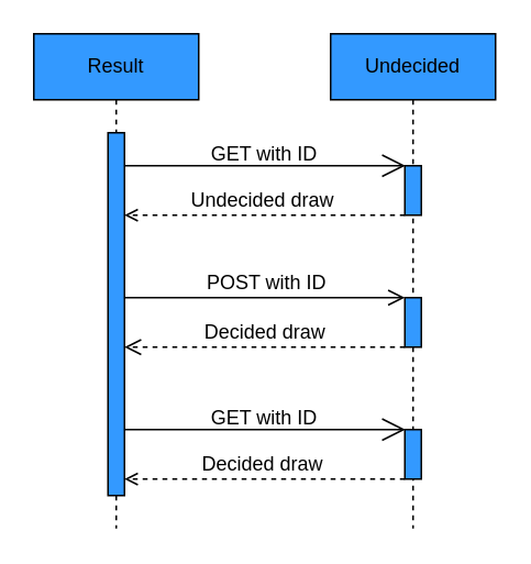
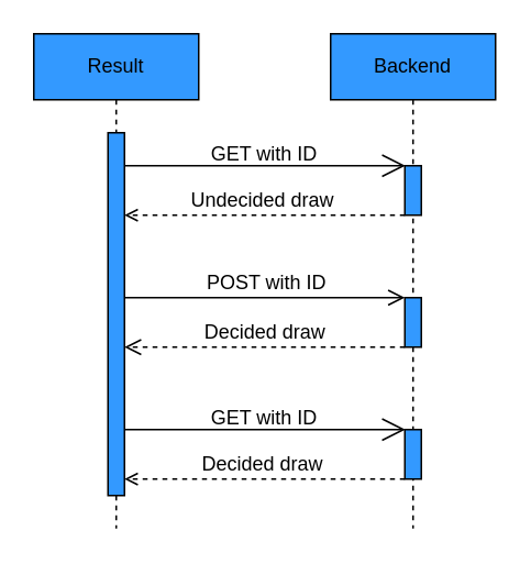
  <mxCell id="0" />
  <mxCell id="1" parent="0" />
  <mxCell id="2" value="Result" style="shape=umlLifeline;perimeter=lifelinePerimeter;whiteSpace=wrap;html=1;container=0;dropTarget=0;collapsible=0;recursiveResize=0;outlineConnect=0;portConstraint=eastwest;newEdgeStyle={&quot;edgeStyle&quot;:&quot;elbowEdgeStyle&quot;,&quot;elbow&quot;:&quot;vertical&quot;,&quot;curved&quot;:0,&quot;rounded&quot;:0};fontSize=12;fillColor=#3399FF;" parent="1" vertex="1"><mxGeometry x="20" y="20" width="100" height="300" as="geometry" /></mxCell>
  <mxCell id="3" value="" style="html=1;points=[];perimeter=orthogonalPerimeter;outlineConnect=0;targetShapes=umlLifeline;portConstraint=eastwest;newEdgeStyle={&quot;edgeStyle&quot;:&quot;elbowEdgeStyle&quot;,&quot;elbow&quot;:&quot;vertical&quot;,&quot;curved&quot;:0,&quot;rounded&quot;:0};fontSize=12;fillColor=#3399FF;" parent="2" vertex="1"><mxGeometry x="45" y="60" width="10" height="220" as="geometry" /></mxCell>
- <mxCell id="4" value="Undecided" style="shape=umlLifeline;perimeter=lifelinePerimeter;whiteSpace=wrap;html=1;container=0;dropTarget=0;collapsible=0;recursiveResize=0;outlineConnect=0;portConstraint=eastwest;newEdgeStyle={&quot;edgeStyle&quot;:&quot;elbowEdgeStyle&quot;,&quot;elbow&quot;:&quot;vertical&quot;,&quot;curved&quot;:0,&quot;rounded&quot;:0};fontSize=12;strokeColor=#000000;fillColor=#3399FF;" parent="1" vertex="1"><mxGeometry x="200" y="20" width="100" height="300" as="geometry" /></mxCell>
+ <mxCell id="4" value="Backend" style="shape=umlLifeline;perimeter=lifelinePerimeter;whiteSpace=wrap;html=1;container=0;dropTarget=0;collapsible=0;recursiveResize=0;outlineConnect=0;portConstraint=eastwest;newEdgeStyle={&quot;edgeStyle&quot;:&quot;elbowEdgeStyle&quot;,&quot;elbow&quot;:&quot;vertical&quot;,&quot;curved&quot;:0,&quot;rounded&quot;:0};fontSize=12;strokeColor=#000000;fillColor=#3399FF;" parent="1" vertex="1"><mxGeometry x="200" y="20" width="100" height="300" as="geometry" /></mxCell>
  <mxCell id="5" value="" style="html=1;points=[];perimeter=orthogonalPerimeter;outlineConnect=0;targetShapes=umlLifeline;portConstraint=eastwest;newEdgeStyle={&quot;edgeStyle&quot;:&quot;elbowEdgeStyle&quot;,&quot;elbow&quot;:&quot;vertical&quot;,&quot;curved&quot;:0,&quot;rounded&quot;:0};fontSize=12;fillColor=#3399FF;" parent="4" vertex="1"><mxGeometry x="45" y="80" width="10" height="30" as="geometry" /></mxCell>
  <mxCell id="6" value="" style="html=1;points=[];perimeter=orthogonalPerimeter;outlineConnect=0;targetShapes=umlLifeline;portConstraint=eastwest;newEdgeStyle={&quot;edgeStyle&quot;:&quot;elbowEdgeStyle&quot;,&quot;elbow&quot;:&quot;vertical&quot;,&quot;curved&quot;:0,&quot;rounded&quot;:0};fontSize=12;fillColor=#3399FF;" vertex="1" parent="4"><mxGeometry x="45" y="160" width="10" height="30" as="geometry" /></mxCell>
  <mxCell id="7" value="" style="html=1;points=[];perimeter=orthogonalPerimeter;outlineConnect=0;targetShapes=umlLifeline;portConstraint=eastwest;newEdgeStyle={&quot;edgeStyle&quot;:&quot;elbowEdgeStyle&quot;,&quot;elbow&quot;:&quot;vertical&quot;,&quot;curved&quot;:0,&quot;rounded&quot;:0};fontSize=12;fillColor=#3399FF;" vertex="1" parent="4"><mxGeometry x="45" y="240" width="10" height="30" as="geometry" /></mxCell>
  <mxCell id="8" value="Decided draw" style="verticalAlign=bottom;endArrow=open;edgeStyle=elbowEdgeStyle;elbow=vertical;curved=0;rounded=0;dashed=1;endFill=0;fontSize=12;" edge="1" parent="4" source="7"><mxGeometry x="0.006" relative="1" as="geometry"><mxPoint x="-45" y="270" as="sourcePoint" /><Array as="points"><mxPoint x="-30" y="270" /></Array><mxPoint x="-125" y="270" as="targetPoint" /><mxPoint as="offset" /></mxGeometry></mxCell>
  <mxCell id="9" value="GET with ID" style="endArrow=open;endFill=1;endSize=12;rounded=0;entryX=0.033;entryY=0.075;entryDx=0;entryDy=0;entryPerimeter=0;verticalAlign=bottom;labelBackgroundColor=none;fontSize=12;spacing=0;" edge="1" parent="4"><mxGeometry width="160" relative="1" as="geometry"><mxPoint x="-125" y="240" as="sourcePoint" /><mxPoint x="45.33" y="240" as="targetPoint" /></mxGeometry></mxCell>
  <mxCell id="10" value="Decided draw" style="html=1;verticalAlign=bottom;endArrow=open;dashed=1;endSize=8;edgeStyle=elbowEdgeStyle;elbow=vertical;curved=0;rounded=0;fontSize=12;" parent="1" edge="1"><mxGeometry relative="1" as="geometry"><mxPoint x="75" y="210" as="targetPoint" /><Array as="points"><mxPoint x="170" y="210" /></Array><mxPoint x="245" y="210" as="sourcePoint" /></mxGeometry></mxCell>
  <mxCell id="11" value="Undecided draw" style="verticalAlign=bottom;endArrow=open;edgeStyle=elbowEdgeStyle;elbow=vertical;curved=0;rounded=0;dashed=1;endFill=0;fontSize=12;" parent="1" edge="1"><mxGeometry x="0.006" relative="1" as="geometry"><mxPoint x="245" y="130" as="sourcePoint" /><Array as="points"><mxPoint x="170" y="130" /></Array><mxPoint x="75" y="130" as="targetPoint" /><mxPoint as="offset" /></mxGeometry></mxCell>
  <mxCell id="12" value="POST with ID" style="html=1;verticalAlign=bottom;endArrow=open;endSize=8;edgeStyle=elbowEdgeStyle;elbow=vertical;curved=0;rounded=0;fontSize=12;" parent="1" edge="1"><mxGeometry x="0.006" relative="1" as="geometry"><mxPoint x="245" y="180" as="targetPoint" /><Array as="points"><mxPoint x="160" y="180" /></Array><mxPoint x="75" y="180" as="sourcePoint" /><mxPoint as="offset" /></mxGeometry></mxCell>
  <mxCell id="13" value="GET with ID" style="endArrow=open;endFill=1;endSize=12;rounded=0;entryX=0.033;entryY=0.075;entryDx=0;entryDy=0;entryPerimeter=0;verticalAlign=bottom;labelBackgroundColor=none;fontSize=12;spacing=0;" parent="1" edge="1"><mxGeometry width="160" relative="1" as="geometry"><mxPoint x="75" y="100" as="sourcePoint" /><mxPoint x="245.33" y="100" as="targetPoint" /></mxGeometry></mxCell>
